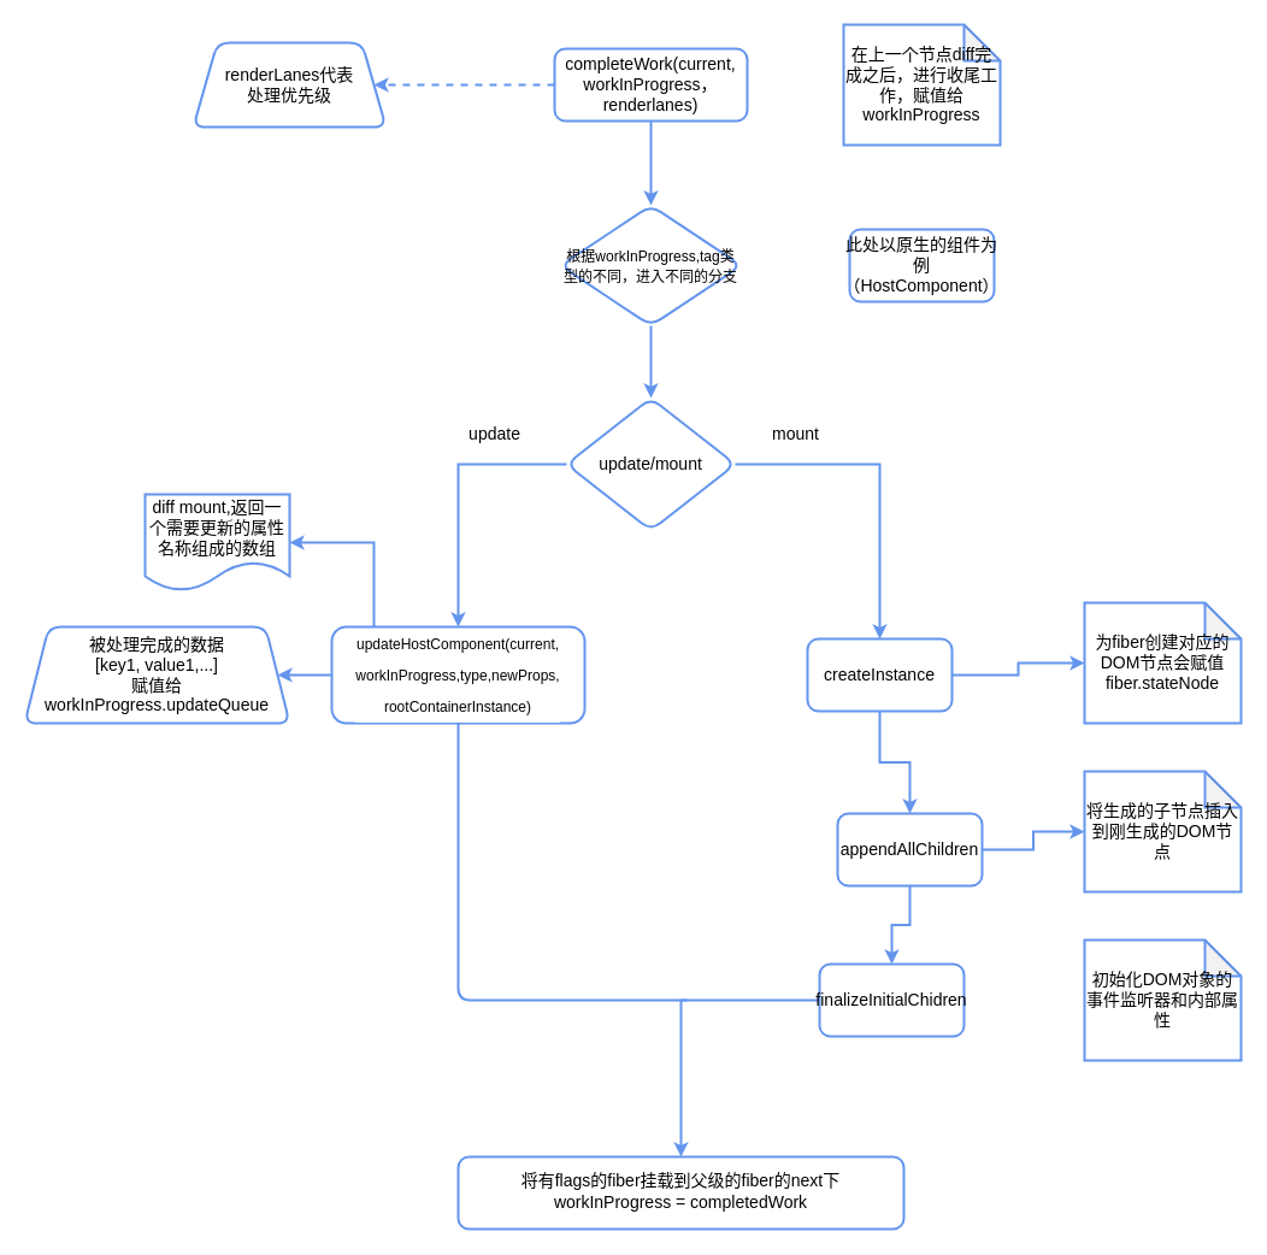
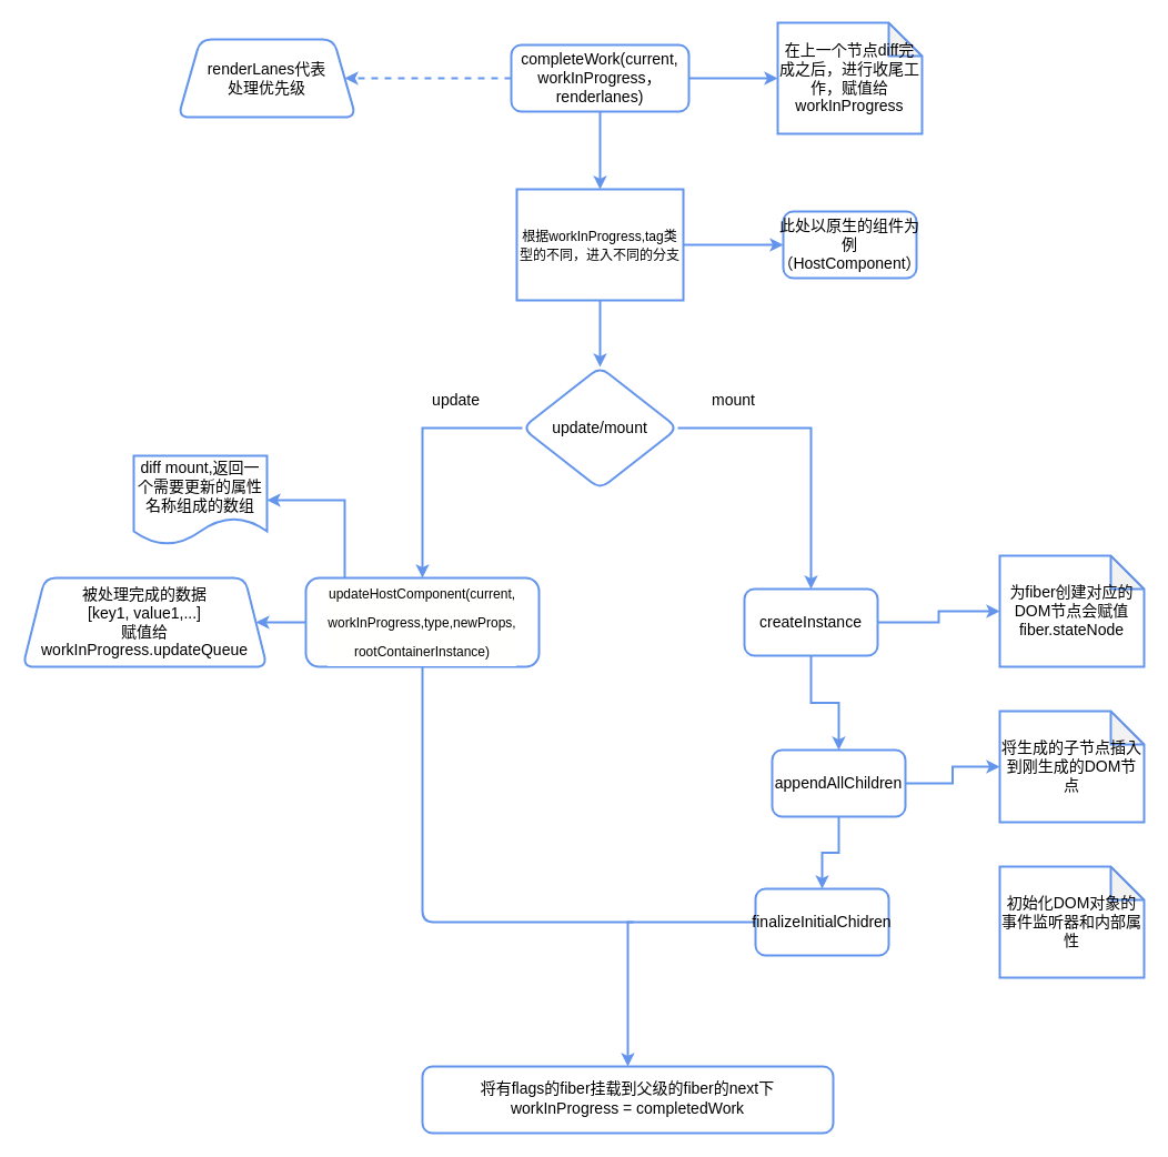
  <mxCell id="0" />
  <mxCell id="1" parent="0" />
+ <mxCell id="2" value="" style="edgeStyle=orthogonalEdgeStyle;rounded=0;orthogonalLoop=1;jettySize=auto;html=1;strokeWidth=2;strokeColor=#6495ED;fontSize=14;" edge="1" parent="1" source="5" target="6"><mxGeometry relative="1" as="geometry" /></mxCell>
  <mxCell id="3" value="" style="edgeStyle=orthogonalEdgeStyle;rounded=0;orthogonalLoop=1;jettySize=auto;html=1;strokeWidth=2;strokeColor=#6495ED;fontSize=14;dashed=1;" edge="1" parent="1" source="5" target="7"><mxGeometry relative="1" as="geometry" /></mxCell>
  <mxCell id="4" value="" style="edgeStyle=orthogonalEdgeStyle;rounded=0;orthogonalLoop=1;jettySize=auto;html=1;strokeWidth=2;strokeColor=#6495ED;fontSize=14;" edge="1" parent="1" source="5" target="10"><mxGeometry relative="1" as="geometry" /></mxCell>
  <mxCell id="5" value="completeWork(current, workInProgress，renderlanes)" style="rounded=1;whiteSpace=wrap;html=1;strokeWidth=2;strokeColor=#6495ED;fontSize=14;" vertex="1" parent="1"><mxGeometry x="460" y="40" width="160" height="60" as="geometry" /></mxCell>
  <mxCell id="6" value="在上一个节点diff完成之后，进行收尾工作，赋值给workInProgress" style="shape=note;whiteSpace=wrap;html=1;backgroundOutline=1;darkOpacity=0.05;rounded=1;strokeWidth=2;strokeColor=#6495ED;fontSize=14;" vertex="1" parent="1"><mxGeometry x="700" y="20" width="130" height="100" as="geometry" /></mxCell>
  <mxCell id="7" value="renderLanes代表&lt;br&gt;处理优先级" style="shape=trapezoid;perimeter=trapezoidPerimeter;whiteSpace=wrap;html=1;fixedSize=1;rounded=1;strokeWidth=2;strokeColor=#6495ED;fontSize=14;" vertex="1" parent="1"><mxGeometry x="160" y="35" width="160" height="70" as="geometry" /></mxCell>
  <mxCell id="8" value="" style="edgeStyle=orthogonalEdgeStyle;rounded=0;orthogonalLoop=1;jettySize=auto;html=1;strokeWidth=2;strokeColor=#6495ED;fontSize=14;" edge="1" parent="1" source="10" target="13"><mxGeometry relative="1" as="geometry" /></mxCell>
- <mxCell id="10" value="&lt;font style=&quot;font-size: 12px&quot;&gt;根据workInProgress,tag类型的不同，进入不同的分支&lt;/font&gt;" style="rhombus;whiteSpace=wrap;html=1;rounded=1;strokeWidth=2;strokeColor=#6495ED;fontSize=14;" vertex="1" parent="1"><mxGeometry x="465" y="170" width="150" height="100" as="geometry" /></mxCell>
+ <mxCell id="9" value="" style="edgeStyle=orthogonalEdgeStyle;rounded=0;orthogonalLoop=1;jettySize=auto;html=1;strokeWidth=2;strokeColor=#6495ED;fontSize=14;" edge="1" parent="1" source="10" target="14"><mxGeometry relative="1" as="geometry" /></mxCell>
+ <mxCell id="10" value="&lt;font style=&quot;font-size: 12px&quot;&gt;根据workInProgress,tag类型的不同，进入不同的分支&lt;/font&gt;" style="whiteSpace=wrap;html=1;strokeWidth=2;strokeColor=#6495ED;fontSize=14;rounded=0;" vertex="1" parent="1"><mxGeometry x="465" y="170" width="150" height="100" as="geometry" /></mxCell>
  <mxCell id="11" value="" style="edgeStyle=orthogonalEdgeStyle;rounded=0;orthogonalLoop=1;jettySize=auto;html=1;strokeWidth=2;strokeColor=#6495ED;fontSize=14;" edge="1" parent="1" source="13" target="17"><mxGeometry relative="1" as="geometry"><Array as="points"><mxPoint x="380" y="385" /></Array></mxGeometry></mxCell>
  <mxCell id="12" value="" style="edgeStyle=orthogonalEdgeStyle;rounded=0;orthogonalLoop=1;jettySize=auto;html=1;strokeWidth=2;strokeColor=#6495ED;fontSize=14;" edge="1" parent="1" source="13" target="20"><mxGeometry relative="1" as="geometry" /></mxCell>
  <mxCell id="13" value="update/mount" style="rhombus;whiteSpace=wrap;html=1;rounded=1;strokeWidth=2;strokeColor=#6495ED;fontSize=14;" vertex="1" parent="1"><mxGeometry x="470" y="330" width="140" height="110" as="geometry" /></mxCell>
  <mxCell id="14" value="此处以原生的组件为例（HostComponent）" style="whiteSpace=wrap;html=1;rounded=1;strokeWidth=2;strokeColor=#6495ED;fontSize=14;" vertex="1" parent="1"><mxGeometry x="705" y="190" width="120" height="60" as="geometry" /></mxCell>
  <mxCell id="15" value="" style="edgeStyle=orthogonalEdgeStyle;rounded=0;orthogonalLoop=1;jettySize=auto;html=1;strokeWidth=2;strokeColor=#6495ED;fontSize=14;" edge="1" parent="1" source="17" target="22"><mxGeometry relative="1" as="geometry" /></mxCell>
  <mxCell id="16" value="" style="edgeStyle=orthogonalEdgeStyle;rounded=0;orthogonalLoop=1;jettySize=auto;html=1;strokeWidth=2;strokeColor=#6495ED;fontSize=14;" edge="1" parent="1" source="17" target="23"><mxGeometry relative="1" as="geometry"><Array as="points"><mxPoint x="310" y="550" /><mxPoint x="310" y="450" /></Array></mxGeometry></mxCell>
  <mxCell id="17" value="&lt;div style=&quot;background-color: rgb(255 , 255 , 254) ; font-family: &amp;#34;pingfang sc&amp;#34; , , &amp;#34;sf ui text&amp;#34; , &amp;#34;lucida grande&amp;#34; , &amp;#34;stheiti&amp;#34; , &amp;#34;microsoft yahei&amp;#34; , sans-serif ; line-height: 26px ; font-size: 12px&quot;&gt;&lt;div&gt;updateHostComponent(current,&lt;/div&gt;&lt;div&gt;workInProgress,type,newProps,&lt;/div&gt;&lt;div&gt;rootContainerInstance)&lt;/div&gt;&lt;/div&gt;" style="whiteSpace=wrap;html=1;rounded=1;strokeWidth=2;strokeColor=#6495ED;fontSize=14;align=center;" vertex="1" parent="1"><mxGeometry x="275" y="520" width="210" height="80" as="geometry" /></mxCell>
  <mxCell id="18" value="" style="edgeStyle=orthogonalEdgeStyle;rounded=0;orthogonalLoop=1;jettySize=auto;html=1;strokeWidth=2;strokeColor=#6495ED;fontSize=14;" edge="1" parent="1" source="20" target="21"><mxGeometry relative="1" as="geometry" /></mxCell>
  <mxCell id="19" value="" style="edgeStyle=orthogonalEdgeStyle;rounded=0;orthogonalLoop=1;jettySize=auto;html=1;strokeWidth=2;strokeColor=#6495ED;fontSize=14;" edge="1" parent="1" source="20" target="26"><mxGeometry relative="1" as="geometry" /></mxCell>
  <mxCell id="20" value="createInstance" style="whiteSpace=wrap;html=1;rounded=1;strokeWidth=2;strokeColor=#6495ED;fontSize=14;" vertex="1" parent="1"><mxGeometry x="670" y="530" width="120" height="60" as="geometry" /></mxCell>
  <mxCell id="21" value="为fiber创建对应的&lt;br&gt;DOM节点会赋值&lt;br&gt;fiber.stateNode" style="shape=note;whiteSpace=wrap;html=1;backgroundOutline=1;darkOpacity=0.05;rounded=1;strokeWidth=2;strokeColor=#6495ED;fontSize=14;" vertex="1" parent="1"><mxGeometry x="900" y="500" width="130" height="100" as="geometry" /></mxCell>
  <mxCell id="22" value="被处理完成的数据&lt;br&gt;[key1, value1,...]&lt;br&gt;赋值给workInProgress.updateQueue" style="shape=trapezoid;perimeter=trapezoidPerimeter;whiteSpace=wrap;html=1;fixedSize=1;rounded=1;strokeWidth=2;strokeColor=#6495ED;fontSize=14;" vertex="1" parent="1"><mxGeometry x="20" y="520" width="220" height="80" as="geometry" /></mxCell>
  <mxCell id="23" value="diff mount,返回一个需要更新的属性名称组成的数组" style="shape=document;whiteSpace=wrap;html=1;boundedLbl=1;rounded=1;strokeWidth=2;strokeColor=#6495ED;fontSize=14;" vertex="1" parent="1"><mxGeometry x="120" y="410" width="120" height="80" as="geometry" /></mxCell>
  <mxCell id="24" value="" style="edgeStyle=orthogonalEdgeStyle;rounded=0;orthogonalLoop=1;jettySize=auto;html=1;strokeWidth=2;strokeColor=#6495ED;fontSize=14;" edge="1" parent="1" source="26" target="28"><mxGeometry relative="1" as="geometry" /></mxCell>
  <mxCell id="25" value="" style="edgeStyle=orthogonalEdgeStyle;rounded=0;orthogonalLoop=1;jettySize=auto;html=1;strokeWidth=2;strokeColor=#6495ED;fontSize=14;" edge="1" parent="1" source="26" target="29"><mxGeometry relative="1" as="geometry" /></mxCell>
  <mxCell id="26" value="appendAllChildren" style="whiteSpace=wrap;html=1;rounded=1;strokeWidth=2;strokeColor=#6495ED;fontSize=14;" vertex="1" parent="1"><mxGeometry x="695" y="675" width="120" height="60" as="geometry" /></mxCell>
  <mxCell id="27" value="" style="edgeStyle=orthogonalEdgeStyle;rounded=0;orthogonalLoop=1;jettySize=auto;html=1;strokeWidth=2;strokeColor=#6495ED;fontSize=14;" edge="1" parent="1" source="28" target="31"><mxGeometry relative="1" as="geometry"><Array as="points"><mxPoint x="565" y="830" /></Array></mxGeometry></mxCell>
  <mxCell id="28" value="finalizeInitialChidren" style="whiteSpace=wrap;html=1;rounded=1;strokeWidth=2;strokeColor=#6495ED;fontSize=14;" vertex="1" parent="1"><mxGeometry x="680" y="800" width="120" height="60" as="geometry" /></mxCell>
  <mxCell id="29" value="将生成的子节点插入到刚生成的DOM节点" style="shape=note;whiteSpace=wrap;html=1;backgroundOutline=1;darkOpacity=0.05;rounded=1;strokeWidth=2;strokeColor=#6495ED;fontSize=14;" vertex="1" parent="1"><mxGeometry x="900" y="640" width="130" height="100" as="geometry" /></mxCell>
  <mxCell id="30" value="初始化DOM对象的事件监听器和内部属性" style="shape=note;whiteSpace=wrap;html=1;backgroundOutline=1;darkOpacity=0.05;rounded=1;strokeWidth=2;strokeColor=#6495ED;fontSize=14;" vertex="1" parent="1"><mxGeometry x="900" y="780" width="130" height="100" as="geometry" /></mxCell>
  <mxCell id="31" value="&lt;span style=&quot;background-color: rgb(255 , 255 , 255)&quot;&gt;将有flags的fiber挂载到父级的fiber的next下&lt;br&gt;&lt;/span&gt;&lt;div style=&quot;line-height: 21px&quot;&gt;&lt;span style=&quot;background-color: rgb(255 , 255 , 255)&quot;&gt;workInProgress = completedWork&lt;/span&gt;&lt;/div&gt;" style="whiteSpace=wrap;html=1;rounded=1;strokeWidth=2;strokeColor=#6495ED;fontSize=14;" vertex="1" parent="1"><mxGeometry x="380" y="960" width="370" height="60" as="geometry" /></mxCell>
  <mxCell id="32" value="" style="endArrow=none;html=1;entryX=0.5;entryY=1;entryDx=0;entryDy=0;strokeWidth=2;strokeColor=#6495ED;fontSize=14;" edge="1" parent="1" target="17"><mxGeometry width="50" height="50" relative="1" as="geometry"><mxPoint x="570" y="830" as="sourcePoint" /><mxPoint x="380" y="720" as="targetPoint" /><Array as="points"><mxPoint x="380" y="830" /></Array></mxGeometry></mxCell>
  <mxCell id="33" value="update" style="text;html=1;align=center;verticalAlign=middle;resizable=0;points=[];autosize=1;fontSize=14;" vertex="1" parent="1"><mxGeometry x="380" y="350" width="60" height="20" as="geometry" /></mxCell>
  <mxCell id="34" value="mount" style="text;html=1;align=center;verticalAlign=middle;resizable=0;points=[];autosize=1;fontSize=14;" vertex="1" parent="1"><mxGeometry x="635" y="350" width="50" height="20" as="geometry" /></mxCell>
